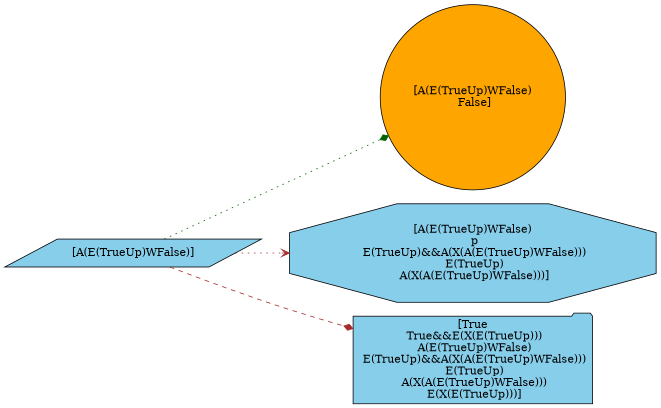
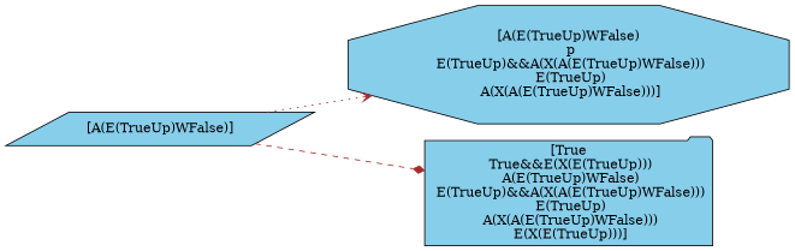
  digraph {
    rankdir=LR
    node [style=filled fillcolor=skyblue]
    edge [color=brown style=dotted arrowhead=diamond]
    n1 [label="[A(E(TrueUp)WFalse)]" shape=parallelogram]
-   n2 [label="[A(E(TrueUp)WFalse)\n False]" fillcolor=orange shape=circle]
    n3 [label="[A(E(TrueUp)WFalse)\n p\n E(TrueUp)&&A(X(A(E(TrueUp)WFalse)))\n E(TrueUp)\n A(X(A(E(TrueUp)WFalse)))]" shape=octagon]
    n4 [label="[True\n True&&E(X(E(TrueUp)))\n A(E(TrueUp)WFalse)\n E(TrueUp)&&A(X(A(E(TrueUp)WFalse)))\n E(TrueUp)\n A(X(A(E(TrueUp)WFalse)))\n E(X(E(TrueUp)))]" shape=folder]
-   n1 -> n2 [color=darkgreen]
    n1 -> n3 [arrowhead=vee]
    n1 -> n4 [style=dashed]
  }
